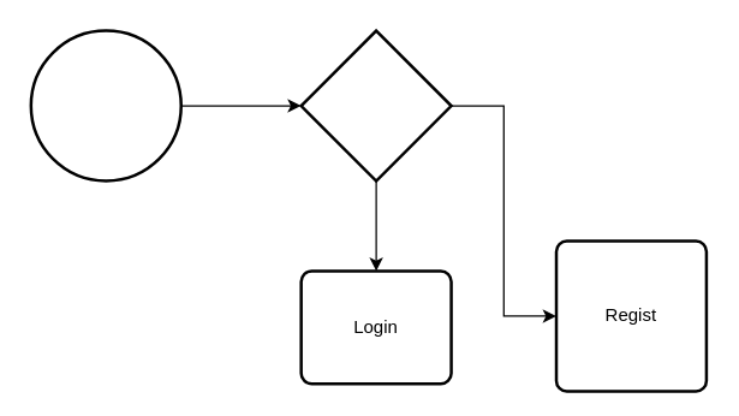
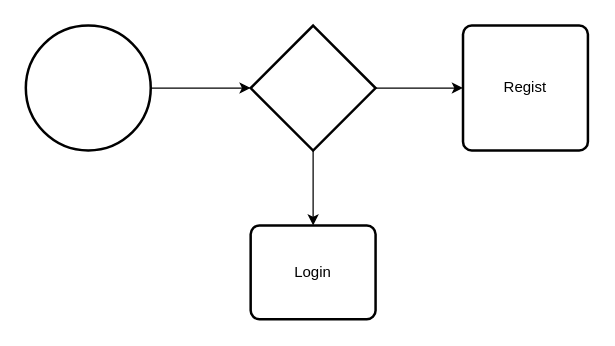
  <mxCell id="0" />
  <mxCell id="1" parent="0" />
  <mxCell id="2" style="edgeStyle=orthogonalEdgeStyle;rounded=0;orthogonalLoop=1;jettySize=auto;html=1;" edge="1" parent="1" source="3" target="6"><mxGeometry relative="1" as="geometry" /></mxCell>
  <mxCell id="3" value="" style="strokeWidth=2;html=1;shape=mxgraph.flowchart.start_2;whiteSpace=wrap;" vertex="1" parent="1"><mxGeometry x="20" y="20" width="100" height="100" as="geometry" /></mxCell>
  <mxCell id="4" style="edgeStyle=orthogonalEdgeStyle;rounded=0;orthogonalLoop=1;jettySize=auto;html=1;entryX=0.5;entryY=0;entryDx=0;entryDy=0;" edge="1" parent="1" source="6" target="7"><mxGeometry relative="1" as="geometry"><mxPoint x="250" y="170" as="targetPoint" /></mxGeometry></mxCell>
  <mxCell id="5" style="edgeStyle=orthogonalEdgeStyle;rounded=0;orthogonalLoop=1;jettySize=auto;html=1;entryX=0;entryY=0.5;entryDx=0;entryDy=0;" edge="1" parent="1" source="6" target="8"><mxGeometry relative="1" as="geometry" /></mxCell>
  <mxCell id="6" value="" style="strokeWidth=2;html=1;shape=mxgraph.flowchart.decision;whiteSpace=wrap;" vertex="1" parent="1"><mxGeometry x="200" y="20" width="100" height="100" as="geometry" /></mxCell>
  <mxCell id="7" value="Login" style="rounded=1;whiteSpace=wrap;html=1;absoluteArcSize=1;arcSize=14;strokeWidth=2;" vertex="1" parent="1"><mxGeometry x="200" y="180" width="100" height="75" as="geometry" /></mxCell>
- <mxCell id="8" value="Regist" style="rounded=1;whiteSpace=wrap;html=1;absoluteArcSize=1;arcSize=14;strokeWidth=2;" vertex="1" parent="1"><mxGeometry x="370" y="160" width="100" height="100" as="geometry" /></mxCell>
+ <mxCell id="8" value="Regist" style="rounded=1;whiteSpace=wrap;html=1;absoluteArcSize=1;arcSize=14;strokeWidth=2;" vertex="1" parent="1"><mxGeometry x="370" y="20" width="100" height="100" as="geometry" /></mxCell>
